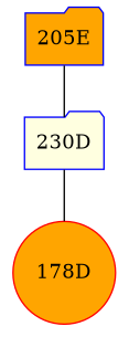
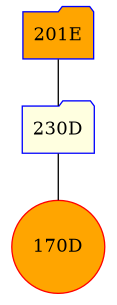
  graph {
    node [color=blue fillcolor=orange shape=folder style="radial,filled"]
    edge [color=black penwidth=1]
    "230D" [fillcolor=lightyellow]
-   "205E"
-   "178D" [color=red shape=circle]
+   "205E" [label="201E"]
+   "178D" [color=red shape=circle label="170D"]
    "230D" -- "178D"
    "205E" -- "230D"
  }
